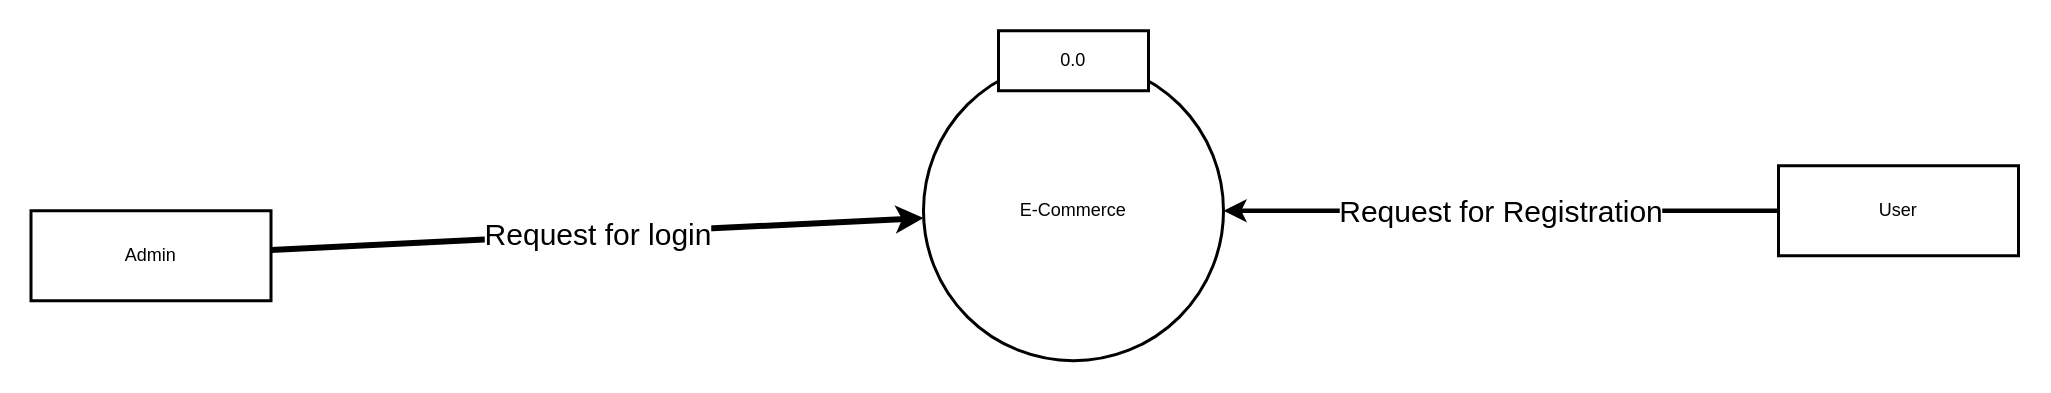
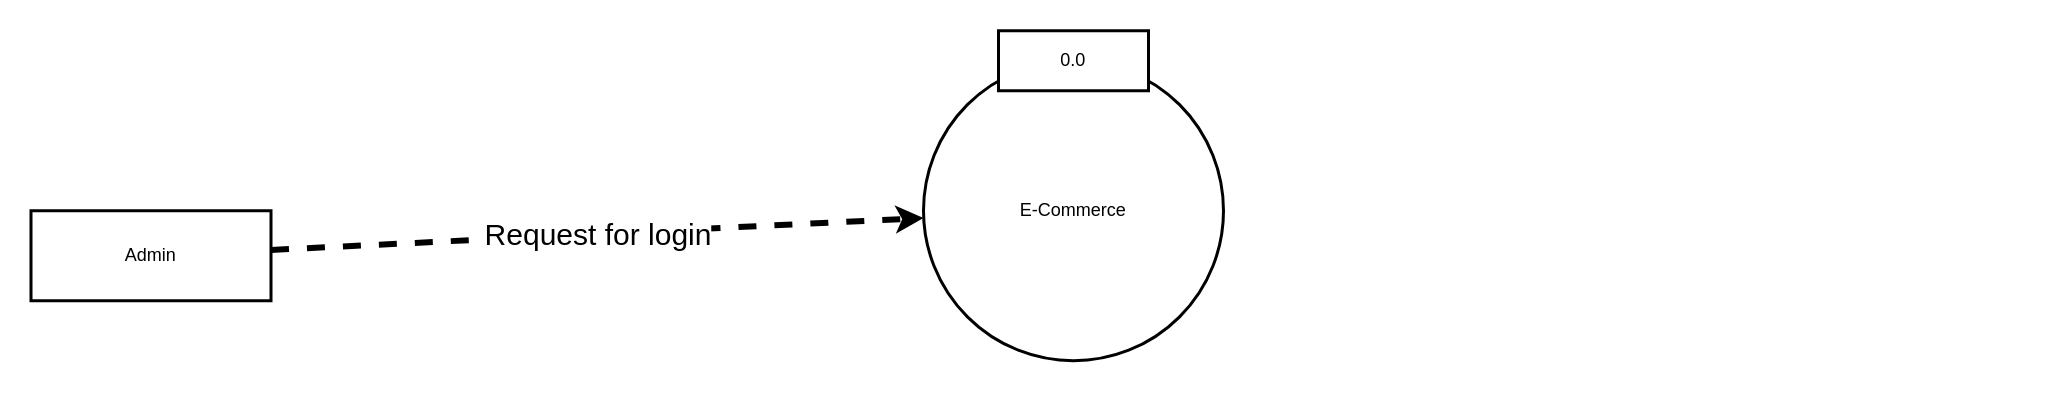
  <mxCell id="0" />
  <mxCell id="1" parent="0" />
  <mxCell id="2" value="Admin" style="shape=rectangle;whiteSpace=wrap;html=1;strokeWidth=2;" parent="1" vertex="1"><mxGeometry x="20" y="140" width="160" height="60" as="geometry" /></mxCell>
- <mxCell id="3" value="User" style="shape=rectangle;whiteSpace=wrap;html=1;strokeWidth=2;" parent="1" vertex="1"><mxGeometry x="1185" y="110" width="160" height="60" as="geometry" /></mxCell>
  <mxCell id="4" value="E-Commerce" style="shape=ellipse;whiteSpace=wrap;html=1;strokeWidth=2;" parent="1" vertex="1"><mxGeometry x="615" y="40" width="200" height="200" as="geometry" /></mxCell>
  <mxCell id="5" value="0.0" style="shape=arc;startAngle=0;endAngle=180;direction=north;whiteSpace=wrap;html=1;strokeWidth=2;" parent="1" vertex="1"><mxGeometry x="665" y="20" width="100" height="40" as="geometry" /></mxCell>
- <mxCell id="6" value="&lt;font style=&quot;font-size: 20px;&quot;&gt;Request for login&lt;/font&gt;" style="endArrow=classic;html=1;strokeWidth=4;" parent="1" source="2" target="4" edge="1"><mxGeometry as="geometry" /></mxCell>
- <mxCell id="7" value="&lt;font style=&quot;font-size: 20px;&quot;&gt;Request for Registration&lt;/font&gt;" style="endArrow=classic;html=1;strokeWidth=3;" parent="1" source="3" target="4" edge="1"><mxGeometry as="geometry" /></mxCell>
+ <mxCell id="6" value="&lt;font style=&quot;font-size: 20px;&quot;&gt;Request for login&lt;/font&gt;" style="endArrow=classic;html=1;strokeWidth=4;dashed=1;" parent="1" source="2" target="4" edge="1"><mxGeometry as="geometry" /></mxCell>
